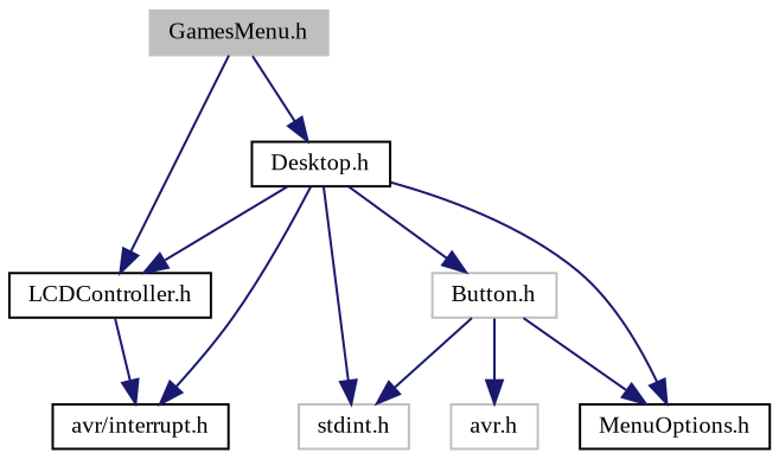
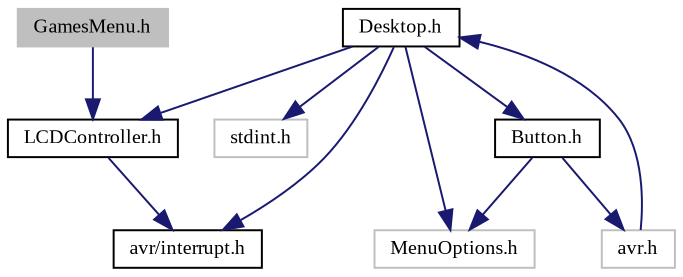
  digraph {
    node [color=black fillcolor=white fontname=TimesNewRoman fontsize=10 shape=record style=filled]
    edge [color=midnightblue fontname=TimesNewRoman fontsize=10 labelfontname=TimesNewRoman labelfontsize=10 style=solid]
    n1 [color=grey75 fillcolor=grey75 fontcolor=black height=0.2 label="GamesMenu.h" width=0.4]
    n2 [height=0.2 label="Desktop.h" width=0.4]
    n3 [height=0.2 label="LCDController.h" width=0.4]
    n4 [color=grey75 height=0.2 label="stdint.h" width=0.4]
    n5 [height=0.2 label="avr/interrupt.h" width=0.4]
-   n6 [color=grey75 height=0.2 label="Button.h" width=0.4]
-   n7 [height=0.2 label="MenuOptions.h" width=0.4]
+   n6 [height=0.2 label="Button.h" width=0.4]
+   n7 [color=grey75 height=0.2 label="MenuOptions.h" width=0.4]
    n8 [color=grey75 height=0.2 label="avr.h" width=0.4]
-   n1 -> n2
+   n8 -> n2
    n1 -> n3
    n2 -> n3
    n2 -> n4
    n2 -> n5
    n2 -> n6
    n2 -> n7
    n3 -> n5
-   n6 -> n4
    n6 -> n7
    n6 -> n8
  }
